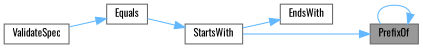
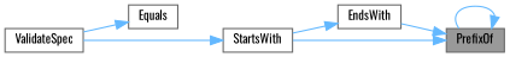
  digraph {
    fontname=Oswald
    rankdir=RL
    node [color=grey40 fillcolor=white fontname=Oswald fontsize=10 shape=box style=filled]
    edge [color=steelblue1 dir=back fontname=Oswald fontsize=10 labelfontname=Helvetica labelfontsize=10 style=solid]
    n1 [color=gray40 fillcolor=grey60 fontcolor=black height=0.2 label=PrefixOf width=0.4]
    n2 [height=0.2 label=EndsWith width=0.4]
    n3 [height=0.2 label=StartsWith width=0.4]
    n4 [height=0.2 label=Equals width=0.4]
    n5 [height=0.2 label=ValidateSpec width=0.4]
    n1 -> n1
+   n1 -> n2
    n1 -> n3
    n2 -> n3
-   n3 -> n4
+   n3 -> n5
    n4 -> n5
  }
